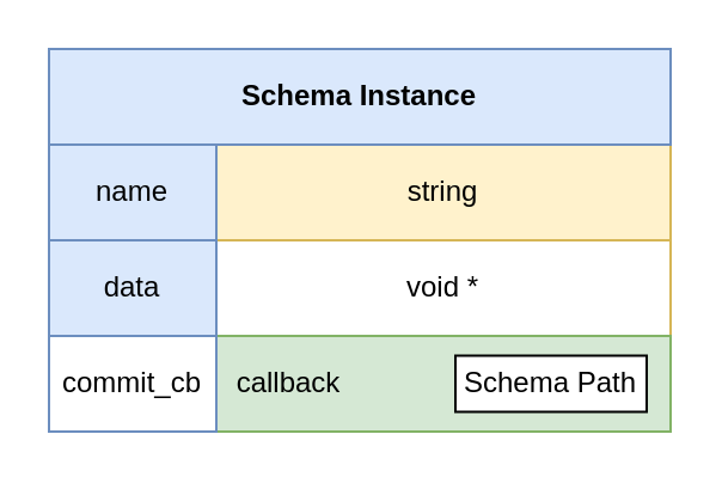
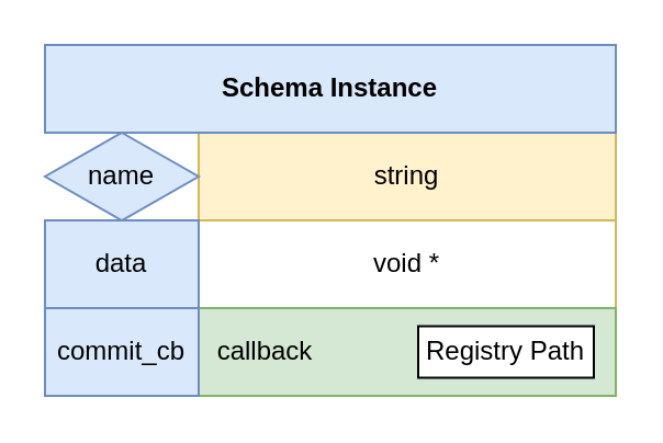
  <mxCell id="0" />
  <mxCell id="1" parent="0" />
  <mxCell id="2" value="string" style="rounded=0;whiteSpace=wrap;html=1;fillColor=#fff2cc;strokeColor=#d6b656;" parent="1" vertex="1"><mxGeometry x="90" y="60" width="190" height="40" as="geometry" /></mxCell>
  <mxCell id="3" value="void *" style="rounded=0;whiteSpace=wrap;html=1;fillColor=#ffffff;strokeColor=#d6b656;" parent="1" vertex="1"><mxGeometry x="90" y="100" width="190" height="40" as="geometry" /></mxCell>
  <mxCell id="4" value="&lt;b&gt;Schema Instance&lt;/b&gt;" style="rounded=0;whiteSpace=wrap;html=1;align=center;fillColor=#dae8fc;strokeColor=#6c8ebf;" parent="1" vertex="1"><mxGeometry x="20" y="20" width="260" height="40" as="geometry" /></mxCell>
- <mxCell id="5" value="name" style="rounded=0;whiteSpace=wrap;html=1;align=center;fillColor=#dae8fc;strokeColor=#6c8ebf;" parent="1" vertex="1"><mxGeometry x="20" y="60" width="70" height="40" as="geometry" /></mxCell>
+ <mxCell id="5" value="name" style="rhombus;whiteSpace=wrap;html=1;align=center;fillColor=#dae8fc;strokeColor=#6c8ebf;" parent="1" vertex="1"><mxGeometry x="20" y="60" width="70" height="40" as="geometry" /></mxCell>
  <mxCell id="6" value="data" style="rounded=0;whiteSpace=wrap;html=1;fillColor=#dae8fc;strokeColor=#6c8ebf;" parent="1" vertex="1"><mxGeometry x="20" y="100" width="70" height="40" as="geometry" /></mxCell>
  <mxCell id="7" value="" style="rounded=0;whiteSpace=wrap;html=1;fillColor=#d5e8d4;strokeColor=#82b366;" parent="1" vertex="1"><mxGeometry x="90" y="140" width="190" height="40" as="geometry" /></mxCell>
  <mxCell id="8" value="&lt;font style=&quot;font-size: 12px&quot;&gt;callback&lt;br&gt;&lt;/font&gt;" style="text;html=1;align=center;verticalAlign=middle;resizable=0;points=[];autosize=1;strokeColor=none;fillColor=none;fontSize=6;" parent="1" vertex="1"><mxGeometry x="90" y="155" width="60" height="10" as="geometry" /></mxCell>
- <mxCell id="9" value="Schema Path" style="rounded=0;whiteSpace=wrap;html=1;" parent="1" vertex="1"><mxGeometry x="190" y="148.25" width="80" height="23.5" as="geometry" /></mxCell>
- <mxCell id="10" value="commit_cb" style="rounded=0;whiteSpace=wrap;html=1;fillColor=#ffffff;strokeColor=#6c8ebf;" parent="1" vertex="1"><mxGeometry x="20" y="140" width="70" height="40" as="geometry" /></mxCell>
+ <mxCell id="9" value="Registry Path" style="rounded=0;whiteSpace=wrap;html=1;" parent="1" vertex="1"><mxGeometry x="190" y="148.25" width="80" height="23.5" as="geometry" /></mxCell>
+ <mxCell id="10" value="commit_cb" style="rounded=0;whiteSpace=wrap;html=1;fillColor=#dae8fc;strokeColor=#6c8ebf;" parent="1" vertex="1"><mxGeometry x="20" y="140" width="70" height="40" as="geometry" /></mxCell>
